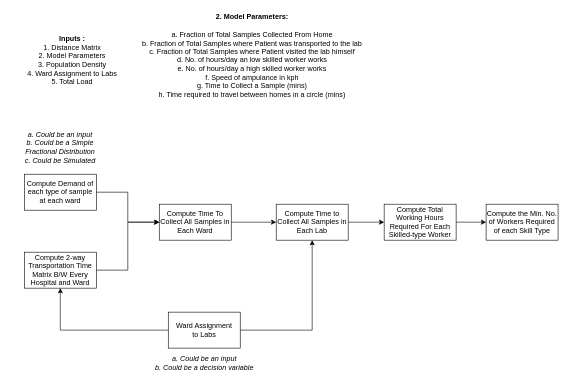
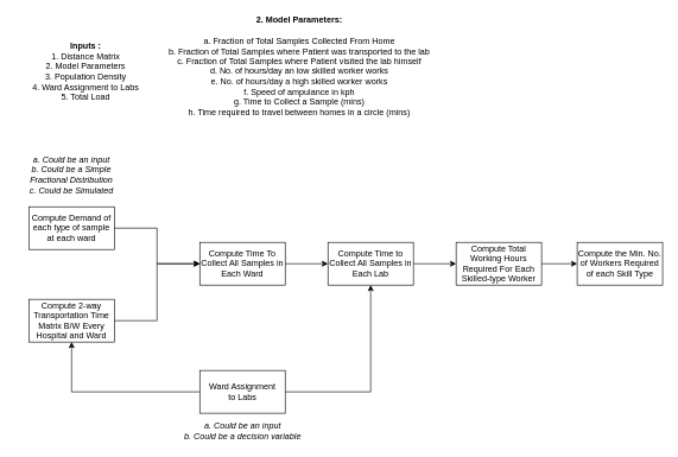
  <mxCell id="0" />
  <mxCell id="1" parent="0" />
  <mxCell id="2" value="&lt;div&gt;&lt;b&gt;Inputs :&lt;/b&gt;&lt;/div&gt;&lt;div&gt;1. Distance Matrix&lt;/div&gt;&lt;div&gt;2. Model Parameters&lt;/div&gt;&lt;div&gt;3. Population Density&lt;/div&gt;&lt;div&gt;4. Ward Assignment to Labs&lt;/div&gt;&lt;div&gt;5. Total Load&lt;br&gt;&lt;/div&gt;" style="text;html=1;strokeColor=none;fillColor=none;align=center;verticalAlign=middle;whiteSpace=wrap;rounded=0;" vertex="1" parent="1"><mxGeometry x="40" y="60" width="160" height="80" as="geometry" /></mxCell>
  <mxCell id="3" value="&lt;div&gt;&lt;b&gt;2. Model Parameters:&lt;/b&gt;&lt;/div&gt;&lt;div&gt;&lt;br&gt;&lt;/div&gt;&lt;div&gt;a. Fraction of Total Samples Collected From Home&lt;br&gt;b. Fraction of Total Samples where Patient was transported to the lab&lt;br&gt;c. Fraction of Total Samples where Patient visited the lab himself&lt;br&gt;d. No. of hours/day an low skilled worker works&lt;br&gt;e. No. of hours/day a high skilled worker works&lt;br&gt;f. Speed of ampulance in kph&lt;br&gt;g. Time to Collect a Sample (mins)&lt;br&gt;h. Time required to travel between homes in a circle (mins)&lt;br&gt;&lt;br&gt;&lt;/div&gt;" style="text;html=1;strokeColor=none;fillColor=none;align=center;verticalAlign=middle;whiteSpace=wrap;rounded=0;" vertex="1" parent="1"><mxGeometry x="230" y="20" width="380" height="160" as="geometry" /></mxCell>
  <mxCell id="4" value="" style="edgeStyle=orthogonalEdgeStyle;rounded=0;orthogonalLoop=1;jettySize=auto;html=1;" edge="1" parent="1" source="5" target="7"><mxGeometry relative="1" as="geometry" /></mxCell>
  <mxCell id="5" value="Compute Demand of each type of sample at each ward" style="rounded=0;whiteSpace=wrap;html=1;" vertex="1" parent="1"><mxGeometry x="40" y="290" width="120" height="60" as="geometry" /></mxCell>
  <mxCell id="6" value="" style="edgeStyle=orthogonalEdgeStyle;rounded=0;orthogonalLoop=1;jettySize=auto;html=1;" edge="1" parent="1" source="7" target="9"><mxGeometry relative="1" as="geometry" /></mxCell>
- <mxCell id="7" value="&lt;div&gt;Compute Time To Collect All Samples in Each Ward&lt;/div&gt;" style="rounded=0;whiteSpace=wrap;html=1;" vertex="1" parent="1"><mxGeometry x="265" y="340" width="120" height="60" as="geometry" /></mxCell>
+ <mxCell id="7" value="&lt;div&gt;Compute Time To Collect All Samples in Each Ward&lt;/div&gt;" style="rounded=0;whiteSpace=wrap;html=1;" vertex="1" parent="1"><mxGeometry x="280" y="340" width="120" height="60" as="geometry" /></mxCell>
  <mxCell id="8" value="" style="edgeStyle=orthogonalEdgeStyle;rounded=0;orthogonalLoop=1;jettySize=auto;html=1;" edge="1" parent="1" source="9" target="11"><mxGeometry relative="1" as="geometry" /></mxCell>
  <mxCell id="9" value="&lt;div&gt;Compute Time to Collect All Samples in Each Lab&lt;/div&gt;" style="rounded=0;whiteSpace=wrap;html=1;" vertex="1" parent="1"><mxGeometry x="460" y="340" width="120" height="60" as="geometry" /></mxCell>
  <mxCell id="10" value="" style="edgeStyle=orthogonalEdgeStyle;rounded=0;orthogonalLoop=1;jettySize=auto;html=1;" edge="1" parent="1" source="11" target="12"><mxGeometry relative="1" as="geometry" /></mxCell>
  <mxCell id="11" value="Compute Total Working Hours Required For Each Skilled-type Worker" style="rounded=0;whiteSpace=wrap;html=1;" vertex="1" parent="1"><mxGeometry x="640" y="340" width="120" height="60" as="geometry" /></mxCell>
  <mxCell id="12" value="Compute the Min. No. of Workers Required of each Skill Type" style="rounded=0;whiteSpace=wrap;html=1;" vertex="1" parent="1"><mxGeometry x="810" y="340" width="120" height="60" as="geometry" /></mxCell>
  <mxCell id="13" style="edgeStyle=orthogonalEdgeStyle;rounded=0;orthogonalLoop=1;jettySize=auto;html=1;entryX=0;entryY=0.5;entryDx=0;entryDy=0;" edge="1" parent="1" source="14" target="7"><mxGeometry relative="1" as="geometry" /></mxCell>
  <mxCell id="14" value="Compute 2-way Transportation Time Matrix B/W Every Hospital and Ward" style="rounded=0;whiteSpace=wrap;html=1;" vertex="1" parent="1"><mxGeometry x="40" y="420" width="120" height="60" as="geometry" /></mxCell>
  <mxCell id="15" value="&lt;div&gt;&lt;i&gt;a. Could be an input&lt;/i&gt;&lt;/div&gt;&lt;div&gt;&lt;i&gt;b. Could be a Simple Fractional Distribution&lt;/i&gt;&lt;/div&gt;&lt;div&gt;&lt;i&gt;c. Could be Simulated&lt;br&gt;&lt;/i&gt;&lt;/div&gt;" style="text;html=1;strokeColor=none;fillColor=none;align=center;verticalAlign=middle;whiteSpace=wrap;rounded=0;" vertex="1" parent="1"><mxGeometry y="210" width="160" height="70" as="geometry" x="20" /></mxCell>
  <mxCell id="16" style="edgeStyle=orthogonalEdgeStyle;rounded=0;orthogonalLoop=1;jettySize=auto;html=1;entryX=0.5;entryY=1;entryDx=0;entryDy=0;" edge="1" parent="1" source="18" target="14"><mxGeometry relative="1" as="geometry" /></mxCell>
  <mxCell id="17" style="edgeStyle=orthogonalEdgeStyle;rounded=0;orthogonalLoop=1;jettySize=auto;html=1;entryX=0.5;entryY=1;entryDx=0;entryDy=0;" edge="1" parent="1" source="18" target="9"><mxGeometry relative="1" as="geometry" /></mxCell>
  <mxCell id="18" value="&lt;div&gt;Ward Assignment&lt;/div&gt;&lt;div&gt;to Labs&lt;br&gt;&lt;/div&gt;" style="rounded=0;whiteSpace=wrap;html=1;" vertex="1" parent="1"><mxGeometry x="280" y="520" width="120" height="60" as="geometry" /></mxCell>
  <mxCell id="19" value="&lt;div&gt;&lt;i&gt;a. Could be an input&lt;/i&gt;&lt;/div&gt;&lt;div&gt;&lt;i&gt;b. Could be a decision variable&lt;/i&gt;&lt;/div&gt;" style="text;html=1;align=center;verticalAlign=middle;resizable=0;points=[];autosize=1;" vertex="1" parent="1"><mxGeometry x="250" y="590" width="180" height="30" as="geometry" /></mxCell>
